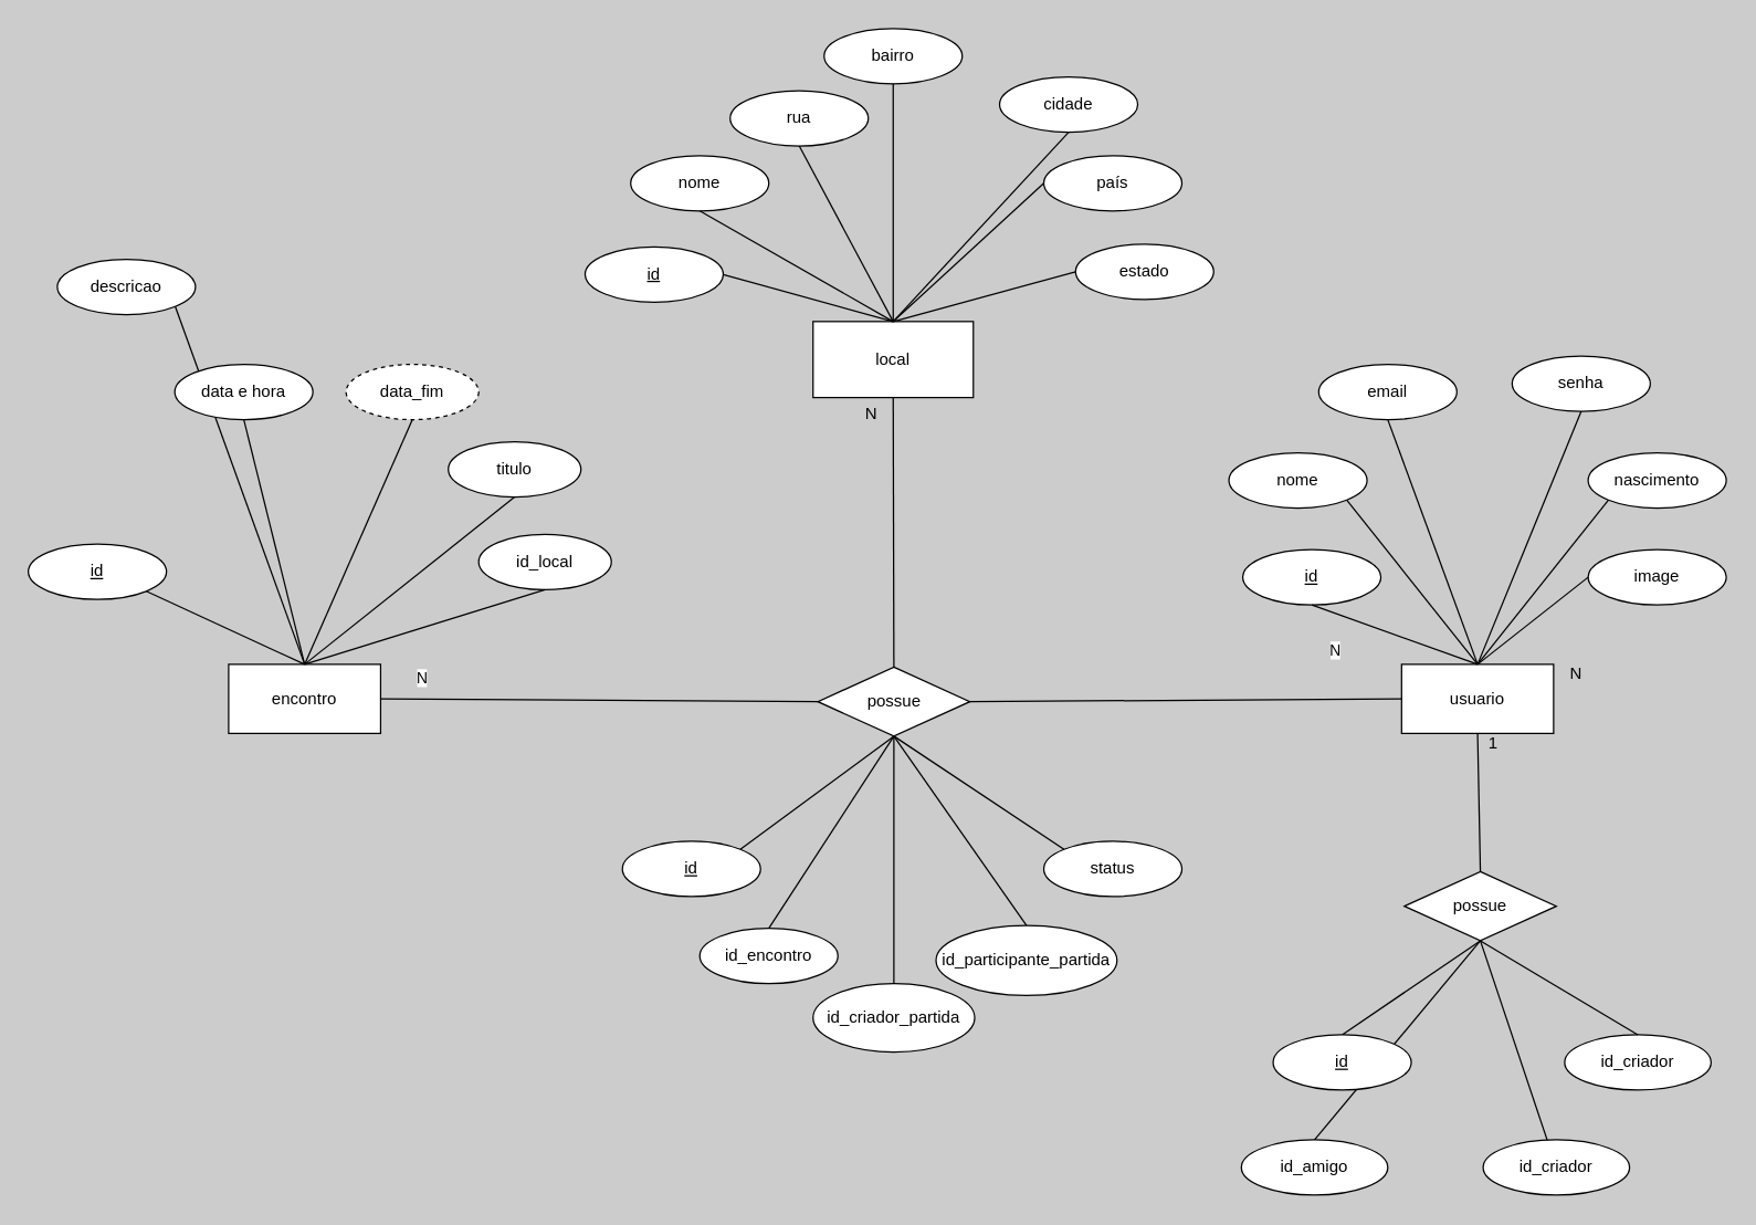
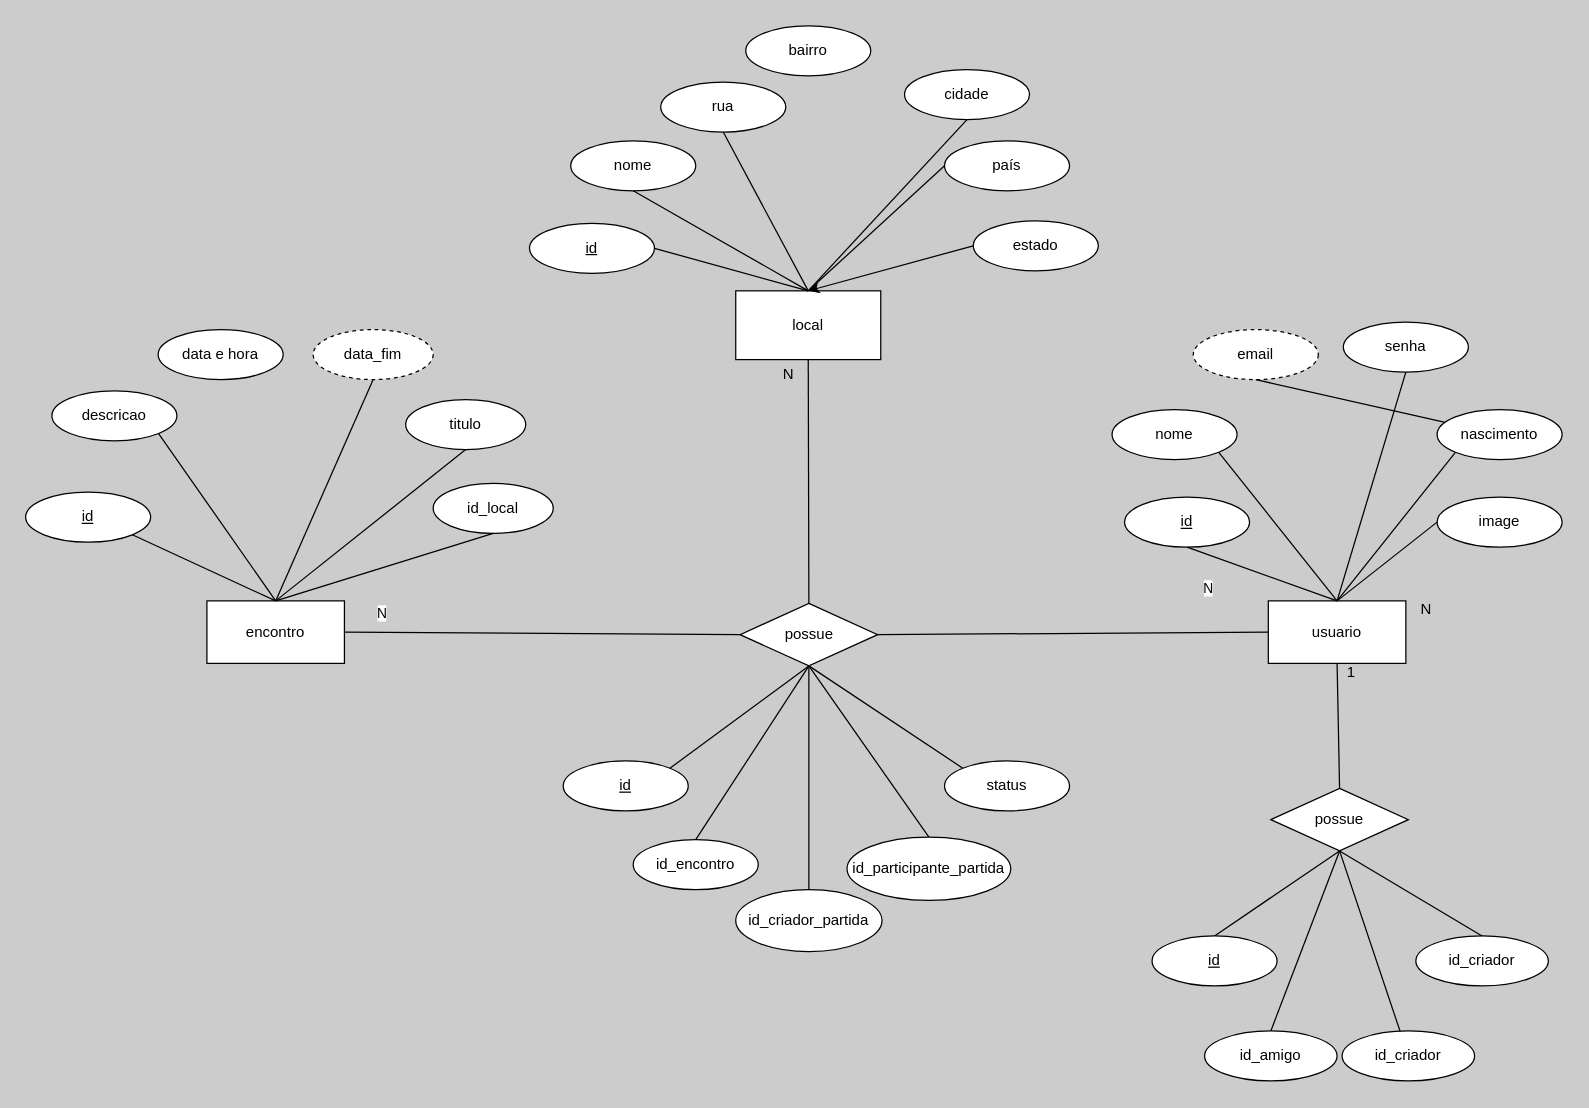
  <mxCell id="0" />
  <mxCell id="1" parent="0" />
  <mxCell id="2" value="usuario" style="html=1;whiteSpace=wrap;" parent="1" vertex="1"><mxGeometry x="1014" y="480" width="110" height="50" as="geometry" /></mxCell>
  <mxCell id="3" value="&lt;u&gt;id&lt;/u&gt;" style="ellipse;whiteSpace=wrap;html=1;align=center;" parent="1" vertex="1"><mxGeometry x="899" y="397" width="100" height="40" as="geometry" /></mxCell>
- <mxCell id="4" value="senha" style="ellipse;whiteSpace=wrap;html=1;align=center;" parent="1" vertex="1"><mxGeometry x="1094" y="257" width="100" height="40" as="geometry" /></mxCell>
+ <mxCell id="4" value="senha" style="ellipse;whiteSpace=wrap;html=1;align=center;" parent="1" vertex="1"><mxGeometry x="1074" y="257" width="100" height="40" as="geometry" /></mxCell>
  <mxCell id="5" value="nome" style="ellipse;whiteSpace=wrap;html=1;align=center;" parent="1" vertex="1"><mxGeometry x="889" y="327" width="100" height="40" as="geometry" /></mxCell>
- <mxCell id="6" value="email" style="ellipse;whiteSpace=wrap;html=1;align=center;" parent="1" vertex="1"><mxGeometry x="954" y="263" width="100" height="40" as="geometry" /></mxCell>
+ <mxCell id="6" value="email" style="ellipse;whiteSpace=wrap;html=1;align=center;dashed=1;" parent="1" vertex="1"><mxGeometry x="954" y="263" width="100" height="40" as="geometry" /></mxCell>
  <mxCell id="7" value="nascimento" style="ellipse;whiteSpace=wrap;html=1;align=center;" parent="1" vertex="1"><mxGeometry x="1149" y="327" width="100" height="40" as="geometry" /></mxCell>
  <mxCell id="8" value="" style="endArrow=none;html=1;rounded=0;exitX=0.5;exitY=1;exitDx=0;exitDy=0;entryX=0.5;entryY=0;entryDx=0;entryDy=0;" parent="1" source="3" target="2" edge="1"><mxGeometry width="50" height="50" relative="1" as="geometry"><mxPoint x="1019" y="432" as="sourcePoint" /><mxPoint x="1069" y="382" as="targetPoint" /></mxGeometry></mxCell>
  <mxCell id="9" value="" style="endArrow=none;html=1;rounded=0;entryX=0.5;entryY=0;entryDx=0;entryDy=0;exitX=1;exitY=1;exitDx=0;exitDy=0;" parent="1" source="5" target="2" edge="1"><mxGeometry width="50" height="50" relative="1" as="geometry"><mxPoint x="929" y="402" as="sourcePoint" /><mxPoint x="1079" y="392" as="targetPoint" /></mxGeometry></mxCell>
  <mxCell id="10" value="" style="endArrow=none;html=1;rounded=0;entryX=0.5;entryY=0;entryDx=0;entryDy=0;exitX=0.5;exitY=1;exitDx=0;exitDy=0;" parent="1" source="4" target="2" edge="1"><mxGeometry width="50" height="50" relative="1" as="geometry"><mxPoint x="1039" y="452" as="sourcePoint" /><mxPoint x="1089" y="402" as="targetPoint" /></mxGeometry></mxCell>
  <mxCell id="11" value="" style="endArrow=none;html=1;rounded=0;entryX=0.5;entryY=0;entryDx=0;entryDy=0;exitX=0;exitY=1;exitDx=0;exitDy=0;" parent="1" source="7" target="2" edge="1"><mxGeometry width="50" height="50" relative="1" as="geometry"><mxPoint x="1179" y="377" as="sourcePoint" /><mxPoint x="1129" y="362" as="targetPoint" /></mxGeometry></mxCell>
- <mxCell id="12" value="" style="endArrow=none;html=1;rounded=0;exitX=0.5;exitY=1;exitDx=0;exitDy=0;entryX=0.5;entryY=0;entryDx=0;entryDy=0;" parent="1" source="6" target="2" edge="1"><mxGeometry width="50" height="50" relative="1" as="geometry"><mxPoint x="1059" y="472" as="sourcePoint" /><mxPoint x="1109" y="422" as="targetPoint" /></mxGeometry></mxCell>
+ <mxCell id="12" value="" style="endArrow=none;html=1;rounded=0;exitX=0.5;exitY=1;exitDx=0;exitDy=0;" parent="1" source="6" target="7" edge="1"><mxGeometry width="50" height="50" relative="1" as="geometry"><mxPoint x="1059" y="472" as="sourcePoint" /><mxPoint x="1109" y="422" as="targetPoint" /></mxGeometry></mxCell>
  <mxCell id="13" value="image" style="ellipse;whiteSpace=wrap;html=1;align=center;" parent="1" vertex="1"><mxGeometry x="1149" y="397" width="100" height="40" as="geometry" /></mxCell>
  <mxCell id="14" value="" style="endArrow=none;html=1;rounded=0;entryX=0;entryY=0.5;entryDx=0;entryDy=0;exitX=0.5;exitY=0;exitDx=0;exitDy=0;" parent="1" source="2" target="13" edge="1"><mxGeometry width="50" height="50" relative="1" as="geometry"><mxPoint x="1269" y="602" as="sourcePoint" /><mxPoint x="1329" y="442" as="targetPoint" /></mxGeometry></mxCell>
  <mxCell id="15" value="encontro" style="rounded=0;whiteSpace=wrap;html=1;" parent="1" vertex="1"><mxGeometry x="165" y="480" width="110" height="50" as="geometry" /></mxCell>
  <mxCell id="16" value="" style="endArrow=none;html=1;rounded=0;entryX=0;entryY=0.5;entryDx=0;entryDy=0;exitX=1;exitY=0.5;exitDx=0;exitDy=0;" parent="1" source="15" target="19" edge="1"><mxGeometry width="50" height="50" relative="1" as="geometry"><mxPoint x="486" y="550" as="sourcePoint" /><mxPoint x="566" y="610" as="targetPoint" /></mxGeometry></mxCell>
  <mxCell id="17" value="data_fim" style="ellipse;whiteSpace=wrap;html=1;align=center;dashed=1;" parent="1" vertex="1"><mxGeometry x="250" y="263" width="96" height="40" as="geometry" /></mxCell>
- <mxCell id="18" value="descricao" style="ellipse;whiteSpace=wrap;html=1;align=center;" parent="1" vertex="1"><mxGeometry x="41" y="187" width="100" height="40" as="geometry" /></mxCell>
+ <mxCell id="18" value="descricao" style="ellipse;whiteSpace=wrap;html=1;align=center;" parent="1" vertex="1"><mxGeometry x="41" y="312" width="100" height="40" as="geometry" /></mxCell>
  <mxCell id="19" value="possue" style="shape=rhombus;perimeter=rhombusPerimeter;whiteSpace=wrap;html=1;align=center;" parent="1" vertex="1"><mxGeometry x="591.5" y="482" width="110" height="50" as="geometry" /></mxCell>
  <mxCell id="20" value="" style="endArrow=none;html=1;rounded=0;entryX=1;entryY=0.5;entryDx=0;entryDy=0;exitX=0;exitY=0.5;exitDx=0;exitDy=0;" parent="1" edge="1" target="19" source="2"><mxGeometry width="50" height="50" relative="1" as="geometry"><mxPoint x="1014" y="523.5" as="sourcePoint" /><mxPoint x="919" y="523.5" as="targetPoint" /></mxGeometry></mxCell>
  <mxCell id="21" value="N" style="edgeLabel;html=1;align=center;verticalAlign=middle;resizable=0;points=[];" parent="20" vertex="1" connectable="0"><mxGeometry x="-0.684" y="1" relative="1" as="geometry"><mxPoint y="-37" as="offset" /></mxGeometry></mxCell>
  <mxCell id="22" value="" style="endArrow=none;html=1;rounded=0;entryX=1;entryY=1;entryDx=0;entryDy=0;exitX=0.5;exitY=0;exitDx=0;exitDy=0;" parent="1" source="15" target="18" edge="1"><mxGeometry width="50" height="50" relative="1" as="geometry"><mxPoint x="241" y="540" as="sourcePoint" /><mxPoint x="241" y="660" as="targetPoint" /></mxGeometry></mxCell>
  <mxCell id="23" value="data e hora" style="ellipse;whiteSpace=wrap;html=1;align=center;" parent="1" vertex="1"><mxGeometry x="126" y="263" width="100" height="40" as="geometry" /></mxCell>
- <mxCell id="24" value="" style="endArrow=none;html=1;rounded=0;entryX=0.5;entryY=0;entryDx=0;entryDy=0;exitX=0.5;exitY=1;exitDx=0;exitDy=0;" parent="1" source="23" target="15" edge="1"><mxGeometry width="50" height="50" relative="1" as="geometry"><mxPoint x="241" y="490" as="sourcePoint" /><mxPoint x="181" y="404" as="targetPoint" /></mxGeometry></mxCell>
  <mxCell id="25" value="" style="endArrow=none;html=1;rounded=0;entryX=0.5;entryY=0;entryDx=0;entryDy=0;exitX=0.5;exitY=1;exitDx=0;exitDy=0;" parent="1" source="17" target="15" edge="1"><mxGeometry width="50" height="50" relative="1" as="geometry"><mxPoint x="241" y="390" as="sourcePoint" /><mxPoint x="241" y="490" as="targetPoint" /></mxGeometry></mxCell>
  <mxCell id="26" value="" style="endArrow=none;html=1;rounded=0;exitX=1;exitY=1;exitDx=0;exitDy=0;entryX=0.5;entryY=0;entryDx=0;entryDy=0;" parent="1" source="40" target="15" edge="1"><mxGeometry width="50" height="50" relative="1" as="geometry"><mxPoint x="176" y="460" as="sourcePoint" /><mxPoint x="236" y="480" as="targetPoint" /></mxGeometry></mxCell>
  <mxCell id="27" value="N" style="edgeLabel;html=1;align=center;verticalAlign=middle;resizable=0;points=[];" parent="1" vertex="1" connectable="0"><mxGeometry x="346" y="470" as="geometry"><mxPoint x="-42" y="19" as="offset" /></mxGeometry></mxCell>
  <mxCell id="28" value="N" style="text;html=1;align=center;verticalAlign=middle;resizable=0;points=[];autosize=1;" parent="1" vertex="1"><mxGeometry x="1130" y="478" width="19" height="18" as="geometry" /></mxCell>
  <mxCell id="29" value="" style="endArrow=none;html=1;rounded=0;exitX=0.5;exitY=1;exitDx=0;exitDy=0;entryX=0.5;entryY=0;entryDx=0;entryDy=0;" parent="1" source="2" target="30" edge="1"><mxGeometry width="50" height="50" relative="1" as="geometry"><mxPoint x="678" y="512" as="sourcePoint" /><mxPoint x="1069" y="596" as="targetPoint" /></mxGeometry></mxCell>
  <mxCell id="30" value="possue" style="shape=rhombus;perimeter=rhombusPerimeter;whiteSpace=wrap;html=1;align=center;" parent="1" vertex="1"><mxGeometry x="1016" y="630" width="110" height="50" as="geometry" /></mxCell>
  <mxCell id="31" value="1" style="text;html=1;align=center;verticalAlign=middle;resizable=0;points=[];autosize=1;strokeColor=none;fillColor=none;" parent="1" vertex="1"><mxGeometry x="1067" y="524" width="25" height="26" as="geometry" /></mxCell>
  <mxCell id="32" value="" style="endArrow=none;html=1;rounded=0;entryX=0.5;entryY=1;entryDx=0;entryDy=0;exitX=0.5;exitY=0;exitDx=0;exitDy=0;" parent="1" source="37" target="30" edge="1"><mxGeometry width="50" height="50" relative="1" as="geometry"><mxPoint x="977" y="741" as="sourcePoint" /><mxPoint x="1071" y="725" as="targetPoint" /></mxGeometry></mxCell>
- <mxCell id="33" value="id_amigo" style="ellipse;whiteSpace=wrap;html=1;align=center;" parent="1" vertex="1"><mxGeometry x="898" y="824" width="106" height="40" as="geometry" /></mxCell>
+ <mxCell id="33" value="id_amigo" style="ellipse;whiteSpace=wrap;html=1;align=center;" parent="1" vertex="1"><mxGeometry x="963" y="824" width="106" height="40" as="geometry" /></mxCell>
  <mxCell id="34" value="" style="endArrow=none;html=1;rounded=0;entryX=0.5;entryY=1;entryDx=0;entryDy=0;exitX=0.5;exitY=0;exitDx=0;exitDy=0;" parent="1" source="33" target="30" edge="1"><mxGeometry width="50" height="50" relative="1" as="geometry"><mxPoint x="1029" y="760" as="sourcePoint" /><mxPoint x="1071" y="725" as="targetPoint" /></mxGeometry></mxCell>
  <mxCell id="35" value="id_criador" style="ellipse;whiteSpace=wrap;html=1;align=center;" parent="1" vertex="1"><mxGeometry x="1073" y="824" width="106" height="40" as="geometry" /></mxCell>
  <mxCell id="36" value="" style="endArrow=none;html=1;rounded=0;entryX=0.5;entryY=1;entryDx=0;entryDy=0;" parent="1" source="35" target="30" edge="1"><mxGeometry width="50" height="50" relative="1" as="geometry"><mxPoint x="1091.5" y="783" as="sourcePoint" /><mxPoint x="1071" y="725" as="targetPoint" /></mxGeometry></mxCell>
  <mxCell id="37" value="&lt;u&gt;id&lt;/u&gt;" style="ellipse;whiteSpace=wrap;html=1;align=center;" parent="1" vertex="1"><mxGeometry x="921" y="748" width="100" height="40" as="geometry" /></mxCell>
  <mxCell id="38" value="id_criador" style="ellipse;whiteSpace=wrap;html=1;align=center;" vertex="1" parent="1"><mxGeometry x="1132" y="748" width="106" height="40" as="geometry" /></mxCell>
  <mxCell id="39" value="" style="endArrow=none;html=1;rounded=0;entryX=0.5;entryY=0;entryDx=0;entryDy=0;exitX=0.5;exitY=1;exitDx=0;exitDy=0;" edge="1" parent="1" source="30" target="38"><mxGeometry width="50" height="50" relative="1" as="geometry"><mxPoint x="1071" y="725" as="sourcePoint" /><mxPoint x="1280" y="680" as="targetPoint" /></mxGeometry></mxCell>
  <mxCell id="40" value="&lt;u&gt;id&lt;/u&gt;" style="ellipse;whiteSpace=wrap;html=1;align=center;" vertex="1" parent="1"><mxGeometry x="20" y="393" width="100" height="40" as="geometry" /></mxCell>
  <mxCell id="41" value="titulo" style="ellipse;whiteSpace=wrap;html=1;align=center;" vertex="1" parent="1"><mxGeometry x="324" y="319" width="96" height="40" as="geometry" /></mxCell>
  <mxCell id="42" value="" style="endArrow=none;html=1;rounded=0;entryX=0.5;entryY=0;entryDx=0;entryDy=0;exitX=0.5;exitY=1;exitDx=0;exitDy=0;" edge="1" parent="1" source="41" target="15"><mxGeometry width="50" height="50" relative="1" as="geometry"><mxPoint x="362" y="594" as="sourcePoint" /><mxPoint x="298" y="655" as="targetPoint" /></mxGeometry></mxCell>
  <mxCell id="43" value="id_local" style="ellipse;whiteSpace=wrap;html=1;align=center;" vertex="1" parent="1"><mxGeometry x="346" y="386" width="96" height="40" as="geometry" /></mxCell>
  <mxCell id="44" value="" style="endArrow=none;html=1;rounded=0;entryX=0.5;entryY=1;entryDx=0;entryDy=0;exitX=0.5;exitY=0;exitDx=0;exitDy=0;" edge="1" parent="1" source="15" target="43"><mxGeometry width="50" height="50" relative="1" as="geometry"><mxPoint x="448" y="639" as="sourcePoint" /><mxPoint x="325" y="761" as="targetPoint" /></mxGeometry></mxCell>
  <mxCell id="45" value="" style="endArrow=none;html=1;rounded=0;entryX=0.5;entryY=1;entryDx=0;entryDy=0;exitX=1;exitY=0;exitDx=0;exitDy=0;" edge="1" parent="1" source="50" target="19"><mxGeometry width="50" height="50" relative="1" as="geometry"><mxPoint x="428" y="606" as="sourcePoint" /><mxPoint x="608" y="553" as="targetPoint" /></mxGeometry></mxCell>
  <mxCell id="46" value="" style="endArrow=none;html=1;rounded=0;entryX=0.5;entryY=1;entryDx=0;entryDy=0;exitX=0.5;exitY=0;exitDx=0;exitDy=0;" edge="1" parent="1" source="51" target="19"><mxGeometry width="50" height="50" relative="1" as="geometry"><mxPoint x="478" y="667" as="sourcePoint" /><mxPoint x="608" y="553" as="targetPoint" /></mxGeometry></mxCell>
  <mxCell id="47" value="" style="endArrow=none;html=1;rounded=0;entryX=0.5;entryY=1;entryDx=0;entryDy=0;exitX=0.5;exitY=0;exitDx=0;exitDy=0;" edge="1" parent="1" source="54" target="19"><mxGeometry width="50" height="50" relative="1" as="geometry"><mxPoint x="719" y="816" as="sourcePoint" /><mxPoint x="775" y="537" as="targetPoint" /></mxGeometry></mxCell>
  <mxCell id="48" value="" style="endArrow=none;html=1;rounded=0;exitX=0.5;exitY=0;exitDx=0;exitDy=0;entryX=0.5;entryY=1;entryDx=0;entryDy=0;" edge="1" parent="1" source="53" target="19"><mxGeometry width="50" height="50" relative="1" as="geometry"><mxPoint x="607.5" y="688" as="sourcePoint" /><mxPoint x="608" y="553" as="targetPoint" /></mxGeometry></mxCell>
  <mxCell id="49" value="" style="endArrow=none;html=1;rounded=0;entryX=0.5;entryY=1;entryDx=0;entryDy=0;exitX=0;exitY=0;exitDx=0;exitDy=0;" edge="1" parent="1" source="52" target="19"><mxGeometry width="50" height="50" relative="1" as="geometry"><mxPoint x="827" y="582" as="sourcePoint" /><mxPoint x="608" y="553" as="targetPoint" /></mxGeometry></mxCell>
  <mxCell id="50" value="&lt;u&gt;id&lt;/u&gt;" style="ellipse;whiteSpace=wrap;html=1;align=center;" vertex="1" parent="1"><mxGeometry x="450" y="608" width="100" height="40" as="geometry" /></mxCell>
  <mxCell id="51" value="id_encontro" style="ellipse;whiteSpace=wrap;html=1;align=center;" vertex="1" parent="1"><mxGeometry x="506" y="671" width="100" height="40" as="geometry" /></mxCell>
  <mxCell id="52" value="status" style="ellipse;whiteSpace=wrap;html=1;align=center;" vertex="1" parent="1"><mxGeometry x="755" y="608" width="100" height="40" as="geometry" /></mxCell>
  <mxCell id="53" value="id_criador_partida" style="ellipse;whiteSpace=wrap;html=1;align=center;" vertex="1" parent="1"><mxGeometry x="588" y="711" width="117" height="49.5" as="geometry" /></mxCell>
  <mxCell id="54" value="id_participante_partida" style="ellipse;whiteSpace=wrap;html=1;align=center;" vertex="1" parent="1"><mxGeometry x="677" y="669" width="131" height="50.5" as="geometry" /></mxCell>
  <mxCell id="55" value="local" style="rounded=0;whiteSpace=wrap;html=1;" vertex="1" parent="1"><mxGeometry x="588" y="232" width="116" height="55" as="geometry" /></mxCell>
  <mxCell id="56" value="&lt;u&gt;id&lt;/u&gt;" style="ellipse;whiteSpace=wrap;html=1;align=center;" vertex="1" parent="1"><mxGeometry x="423" y="178" width="100" height="40" as="geometry" /></mxCell>
  <mxCell id="57" value="nome" style="ellipse;whiteSpace=wrap;html=1;align=center;" vertex="1" parent="1"><mxGeometry x="456" y="112" width="100" height="40" as="geometry" /></mxCell>
  <mxCell id="58" value="bairro" style="ellipse;whiteSpace=wrap;html=1;align=center;" vertex="1" parent="1"><mxGeometry x="596" y="20" width="100" height="40" as="geometry" /></mxCell>
  <mxCell id="59" value="" style="endArrow=none;html=1;rounded=0;entryX=0.5;entryY=0;entryDx=0;entryDy=0;exitX=1;exitY=0.5;exitDx=0;exitDy=0;" edge="1" parent="1" source="56" target="55"><mxGeometry width="50" height="50" relative="1" as="geometry"><mxPoint x="578" y="367" as="sourcePoint" /><mxPoint x="628" y="317" as="targetPoint" /></mxGeometry></mxCell>
  <mxCell id="60" value="" style="endArrow=none;html=1;rounded=0;entryX=0.5;entryY=0;entryDx=0;entryDy=0;exitX=0.5;exitY=1;exitDx=0;exitDy=0;" edge="1" parent="1" source="57" target="55"><mxGeometry width="50" height="50" relative="1" as="geometry"><mxPoint x="578" y="347" as="sourcePoint" /><mxPoint x="648" y="277" as="targetPoint" /></mxGeometry></mxCell>
- <mxCell id="61" value="" style="endArrow=none;html=1;rounded=0;entryX=0.5;entryY=0;entryDx=0;entryDy=0;exitX=0.5;exitY=1;exitDx=0;exitDy=0;" edge="1" parent="1" source="58" target="55"><mxGeometry width="50" height="50" relative="1" as="geometry"><mxPoint x="718" y="347" as="sourcePoint" /><mxPoint x="648" y="277" as="targetPoint" /></mxGeometry></mxCell>
  <mxCell id="62" value="rua" style="ellipse;whiteSpace=wrap;html=1;align=center;" vertex="1" parent="1"><mxGeometry x="528" y="65" width="100" height="40" as="geometry" /></mxCell>
  <mxCell id="63" value="" style="endArrow=none;html=1;rounded=0;exitX=0.5;exitY=1;exitDx=0;exitDy=0;entryX=0.5;entryY=0;entryDx=0;entryDy=0;" edge="1" parent="1" source="62" target="55"><mxGeometry width="50" height="50" relative="1" as="geometry"><mxPoint x="648" y="387" as="sourcePoint" /><mxPoint x="652" y="277" as="targetPoint" /></mxGeometry></mxCell>
  <mxCell id="64" value="cidade" style="ellipse;whiteSpace=wrap;html=1;align=center;" vertex="1" parent="1"><mxGeometry x="723" y="55" width="100" height="40" as="geometry" /></mxCell>
  <mxCell id="65" value="país" style="ellipse;whiteSpace=wrap;html=1;align=center;" vertex="1" parent="1"><mxGeometry x="755" y="112" width="100" height="40" as="geometry" /></mxCell>
  <mxCell id="66" value="estado" style="ellipse;whiteSpace=wrap;html=1;align=center;" vertex="1" parent="1"><mxGeometry x="778" y="176" width="100" height="40" as="geometry" /></mxCell>
  <mxCell id="67" value="" style="endArrow=none;html=1;rounded=0;entryX=0.5;entryY=0;entryDx=0;entryDy=0;exitX=0.5;exitY=1;exitDx=0;exitDy=0;" edge="1" parent="1" source="64" target="55"><mxGeometry width="50" height="50" relative="1" as="geometry"><mxPoint x="1229" y="414" as="sourcePoint" /><mxPoint x="966" y="414" as="targetPoint" /></mxGeometry></mxCell>
- <mxCell id="68" value="" style="endArrow=none;html=1;rounded=0;entryX=0.5;entryY=0;entryDx=0;entryDy=0;exitX=0;exitY=0.5;exitDx=0;exitDy=0;" edge="1" parent="1" source="66" target="55"><mxGeometry width="50" height="50" relative="1" as="geometry"><mxPoint x="889" y="416" as="sourcePoint" /><mxPoint x="932" y="363" as="targetPoint" /></mxGeometry></mxCell>
+ <mxCell id="68" value="" style="endArrow=classic;html=1;rounded=0;entryX=0.5;entryY=0;entryDx=0;entryDy=0;exitX=0;exitY=0.5;exitDx=0;exitDy=0;" edge="1" parent="1" source="66" target="55"><mxGeometry width="50" height="50" relative="1" as="geometry"><mxPoint x="889" y="416" as="sourcePoint" /><mxPoint x="932" y="363" as="targetPoint" /></mxGeometry></mxCell>
  <mxCell id="69" value="" style="endArrow=none;html=1;rounded=0;entryX=0.5;entryY=0;entryDx=0;entryDy=0;exitX=0;exitY=0.5;exitDx=0;exitDy=0;" edge="1" parent="1" source="65" target="55"><mxGeometry width="50" height="50" relative="1" as="geometry"><mxPoint x="795" y="425" as="sourcePoint" /><mxPoint x="666" y="307" as="targetPoint" /></mxGeometry></mxCell>
  <mxCell id="70" value="" style="endArrow=none;html=1;rounded=0;entryX=0.5;entryY=0;entryDx=0;entryDy=0;exitX=0.5;exitY=1;exitDx=0;exitDy=0;" edge="1" parent="1" source="55" target="19"><mxGeometry width="50" height="50" relative="1" as="geometry"><mxPoint x="353" y="740" as="sourcePoint" /><mxPoint x="41" y="742" as="targetPoint" /></mxGeometry></mxCell>
  <mxCell id="71" value="N" style="text;html=1;align=center;verticalAlign=middle;resizable=0;points=[];autosize=1;strokeColor=none;fillColor=none;" vertex="1" parent="1"><mxGeometry x="616" y="286" width="27" height="26" as="geometry" /></mxCell>
